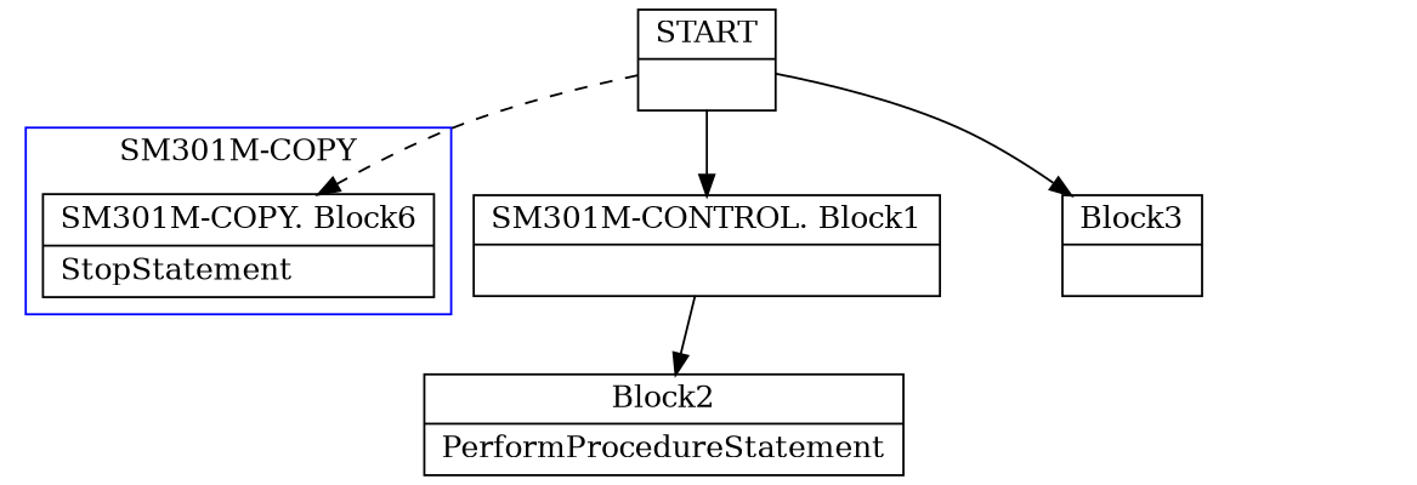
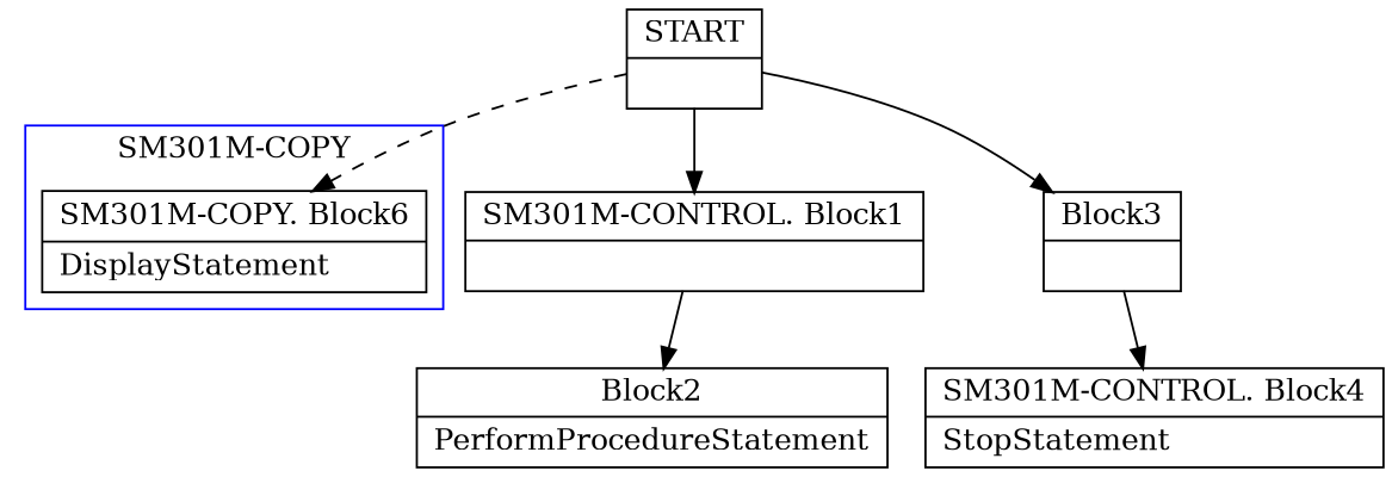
  digraph {
    compound=true
    node [shape=record]
    edge [arrowtail=empty]
-   n1 [label="{SM301M-COPY. Block6|StopStatement\l}"]
+   n1 [label="{SM301M-COPY. Block6|DisplayStatement\l}"]
    n2 [label="{START|}"]
    n3 [label="{SM301M-CONTROL. Block1|}"]
    n4 [label="{Block3|}"]
    n5 [label="{Block2|PerformProcedureStatement\l}"]
+   n6 [label="{SM301M-CONTROL. Block4|StopStatement\l}"]
    subgraph cluster_1 {
      color=blue
      label="SM301M-COPY"
      n1
    }
    n2 -> n1 [style=dashed]
    n2 -> n3
    n2 -> n4
    n3 -> n5
+   n4 -> n6
  }
